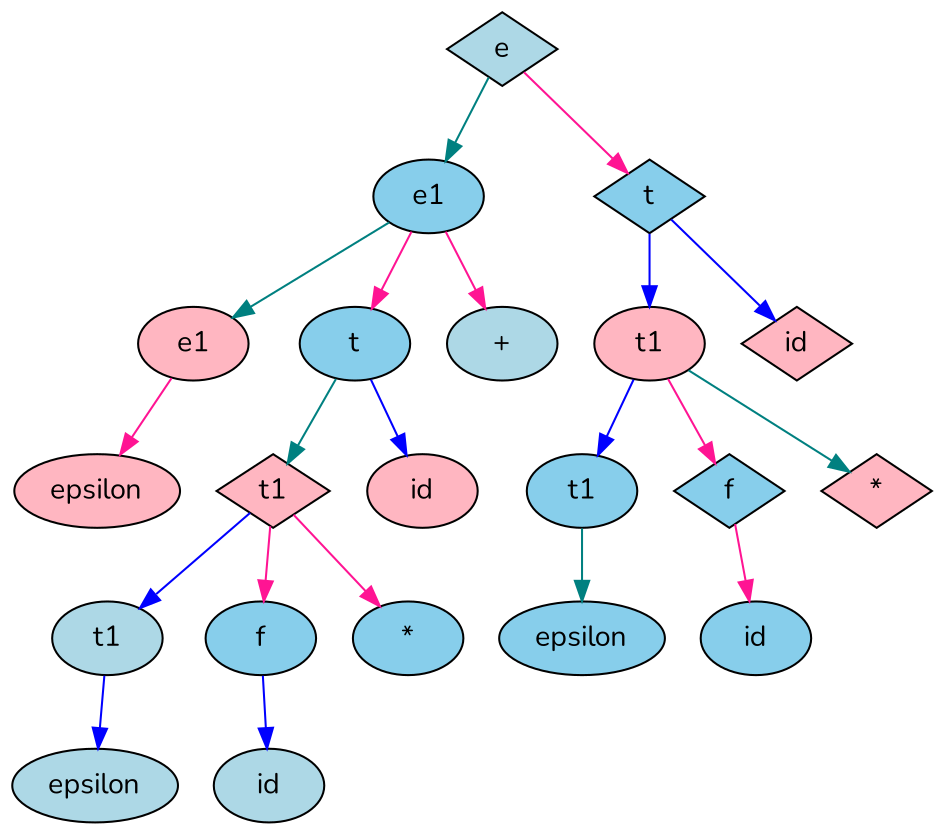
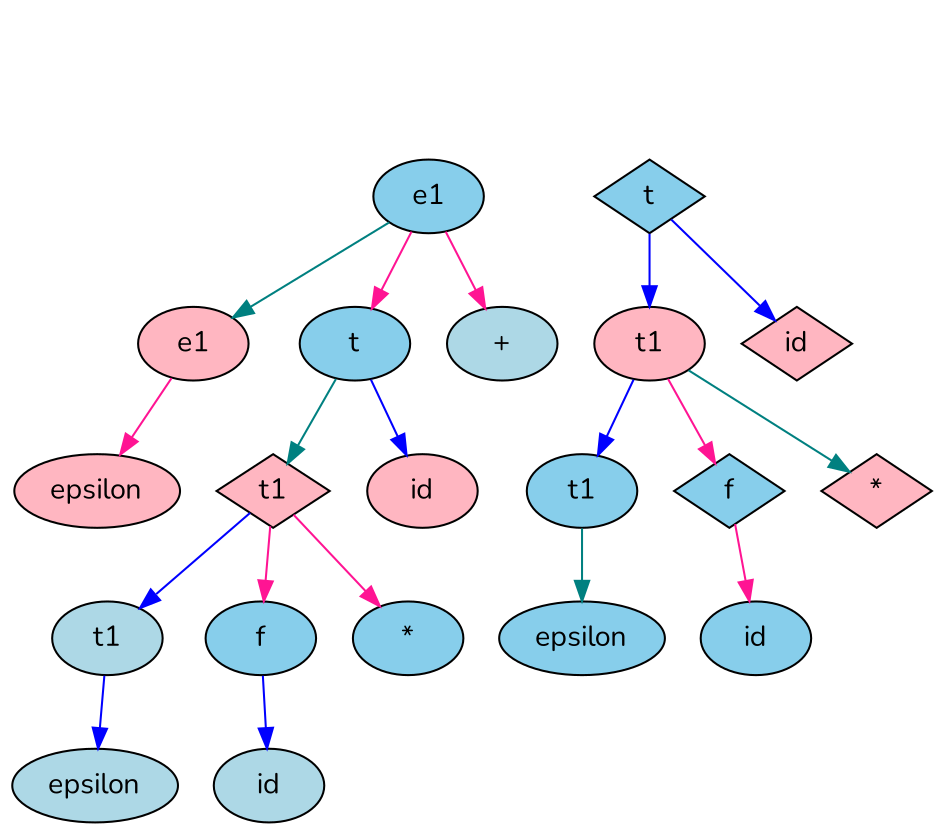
  digraph {
    fontname=Nunito
    node [style=filled fillcolor=skyblue shape=ellipse fontname=Nunito]
    edge [color=deeppink fontname=Nunito]
-   n1 [label=e fillcolor=lightblue shape=diamond]
    n2 [label=e1]
    n3 [label=t shape=diamond]
    n4 [label=e1 fillcolor=lightpink]
    n5 [label=t]
    n6 [label="+" fillcolor=lightblue]
    n7 [label=t1 fillcolor=lightpink]
    n8 [label=id fillcolor=lightpink shape=diamond]
    n9 [label=t1]
    n10 [label=f shape=diamond]
    n11 [label="*" fillcolor=lightpink shape=diamond]
    n12 [label=epsilon]
    n13 [label=id]
    n14 [label=epsilon fillcolor=lightpink]
    n15 [label=t1 fillcolor=lightpink shape=diamond]
    n16 [label=id fillcolor=lightpink]
    n17 [label=t1 fillcolor=lightblue]
    n18 [label=f]
    n19 [label="*"]
    n20 [label=epsilon fillcolor=lightblue]
    n21 [label=id fillcolor=lightblue]
-   n1 -> n2 [color=teal]
-   n1 -> n3
    n2 -> n4 [color=teal]
    n2 -> n5
    n2 -> n6
    n3 -> n7 [color=blue]
    n3 -> n8 [color=blue]
    n4 -> n14
    n5 -> n15 [color=teal]
    n5 -> n16 [color=blue]
    n7 -> n9 [color=blue]
    n7 -> n10
    n7 -> n11 [color=teal]
    n9 -> n12 [color=teal]
    n10 -> n13
    n15 -> n17 [color=blue]
    n15 -> n18
    n15 -> n19
    n17 -> n20 [color=blue]
    n18 -> n21 [color=blue]
  }
